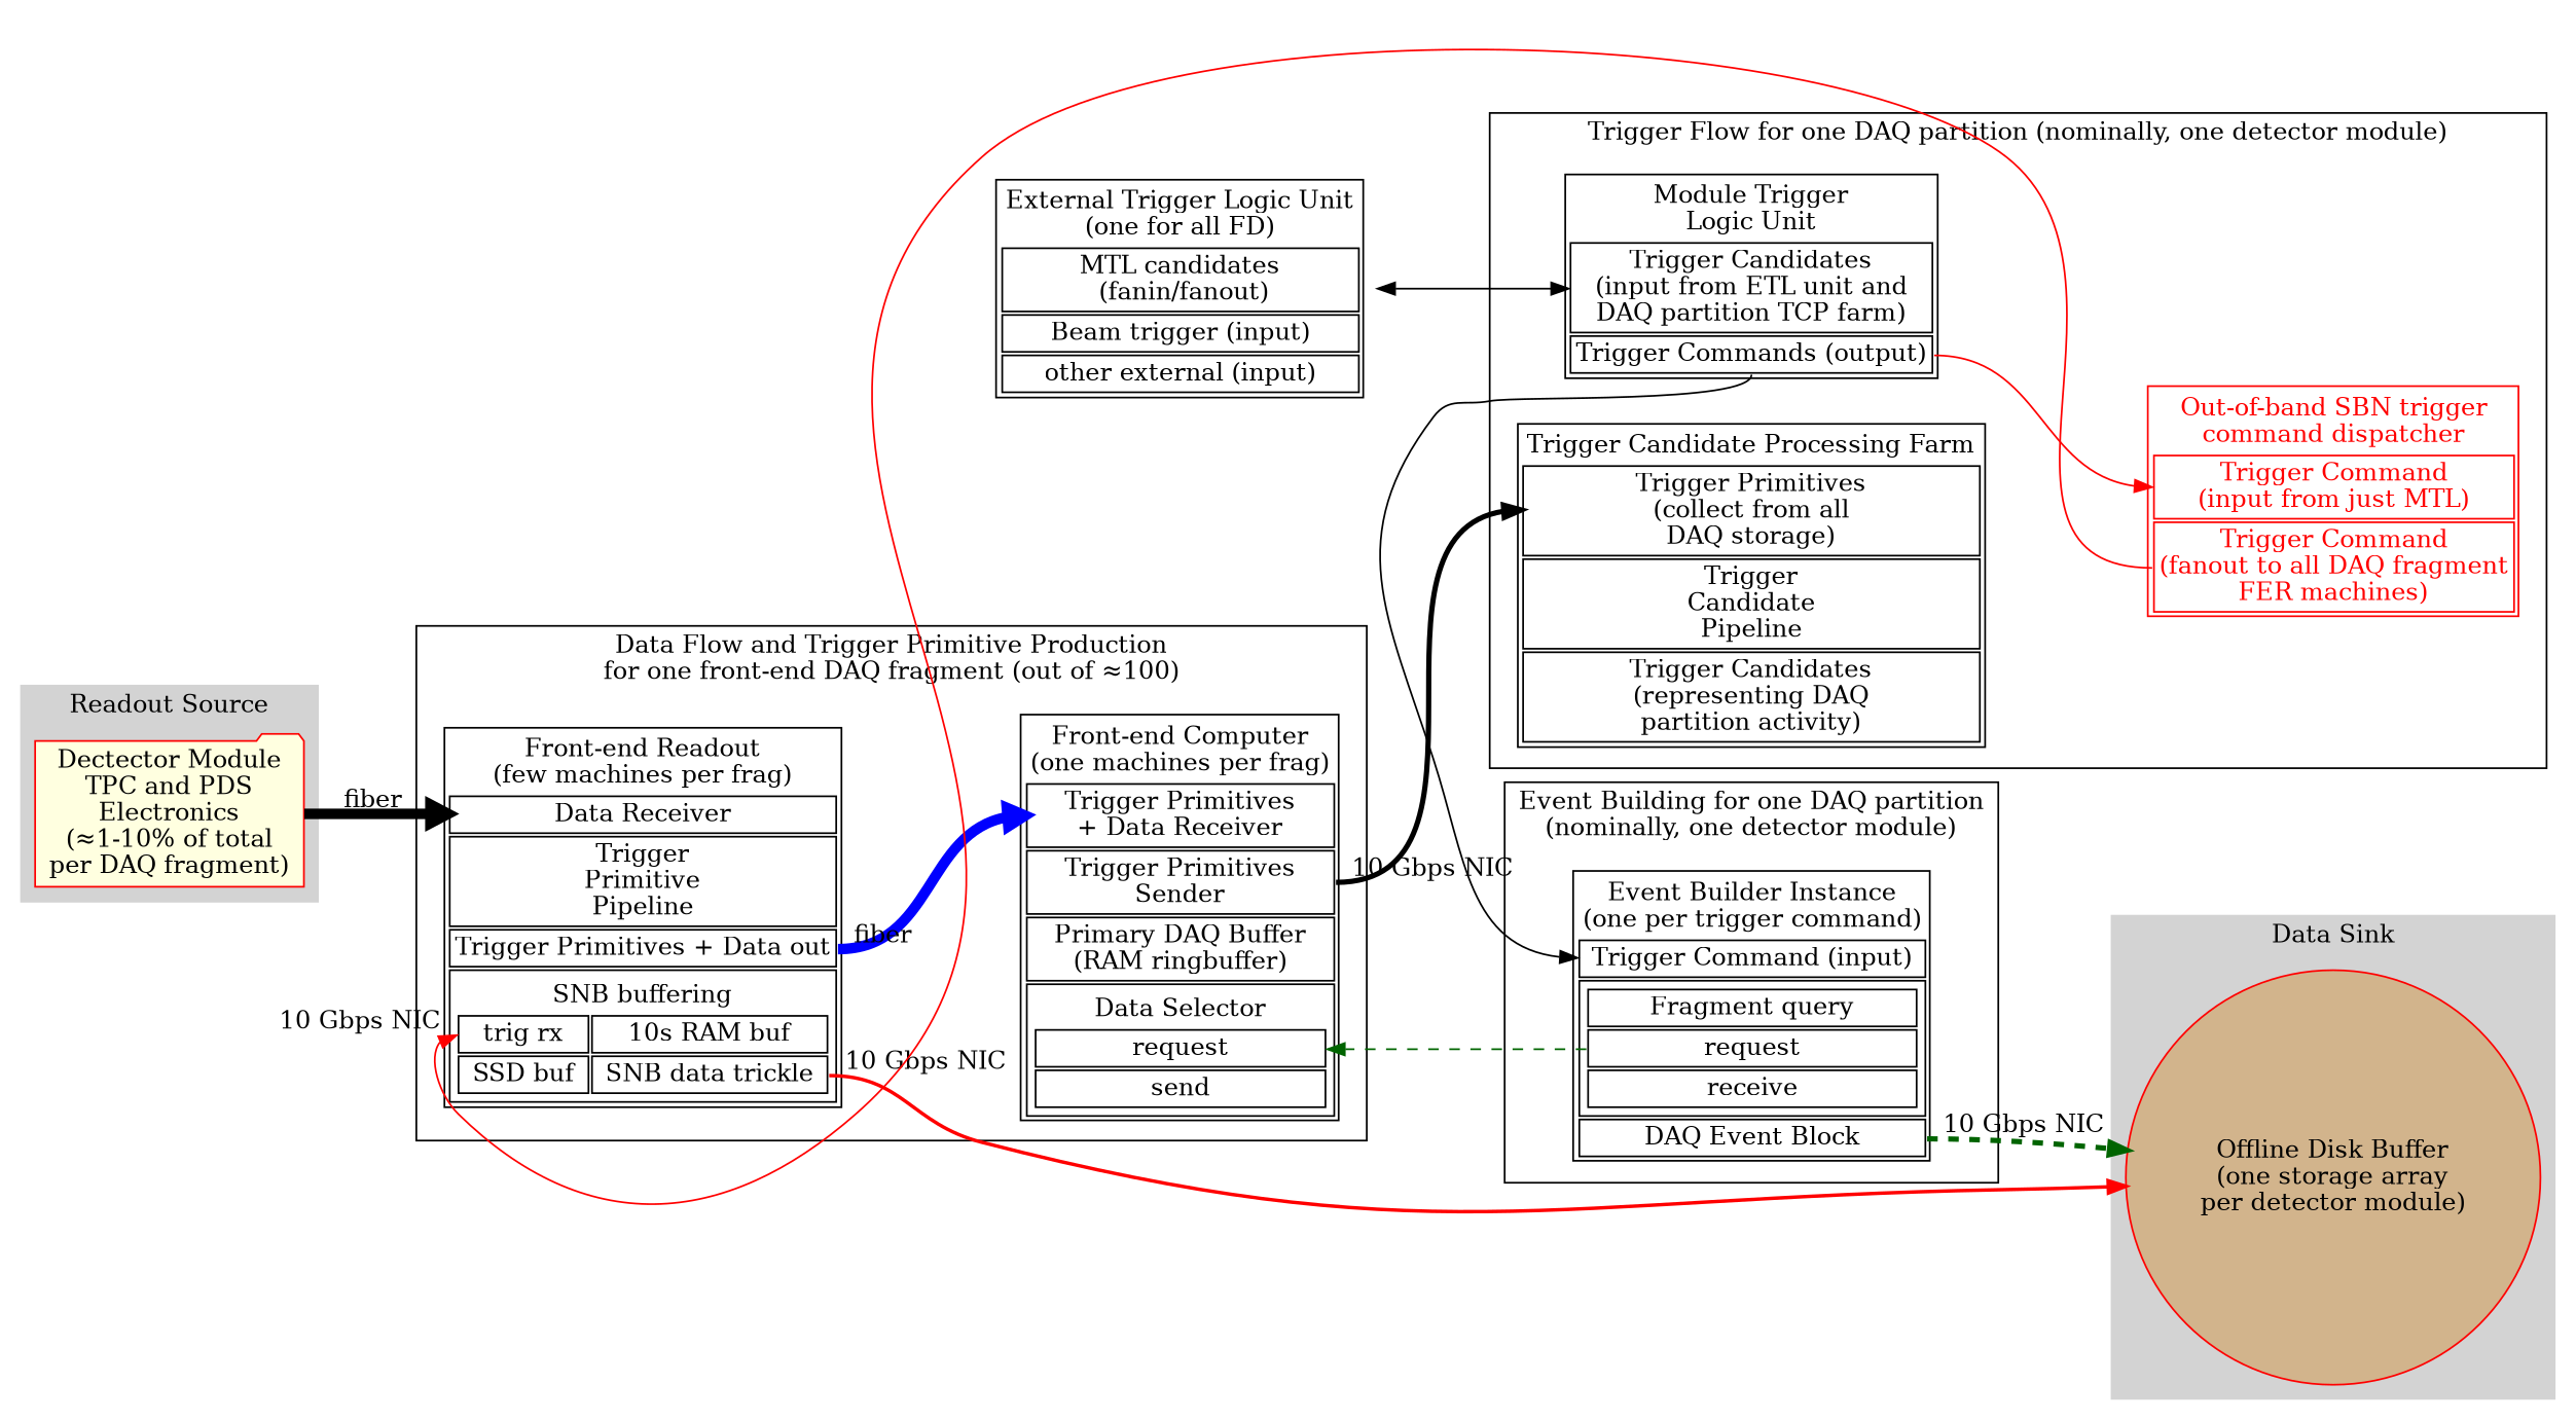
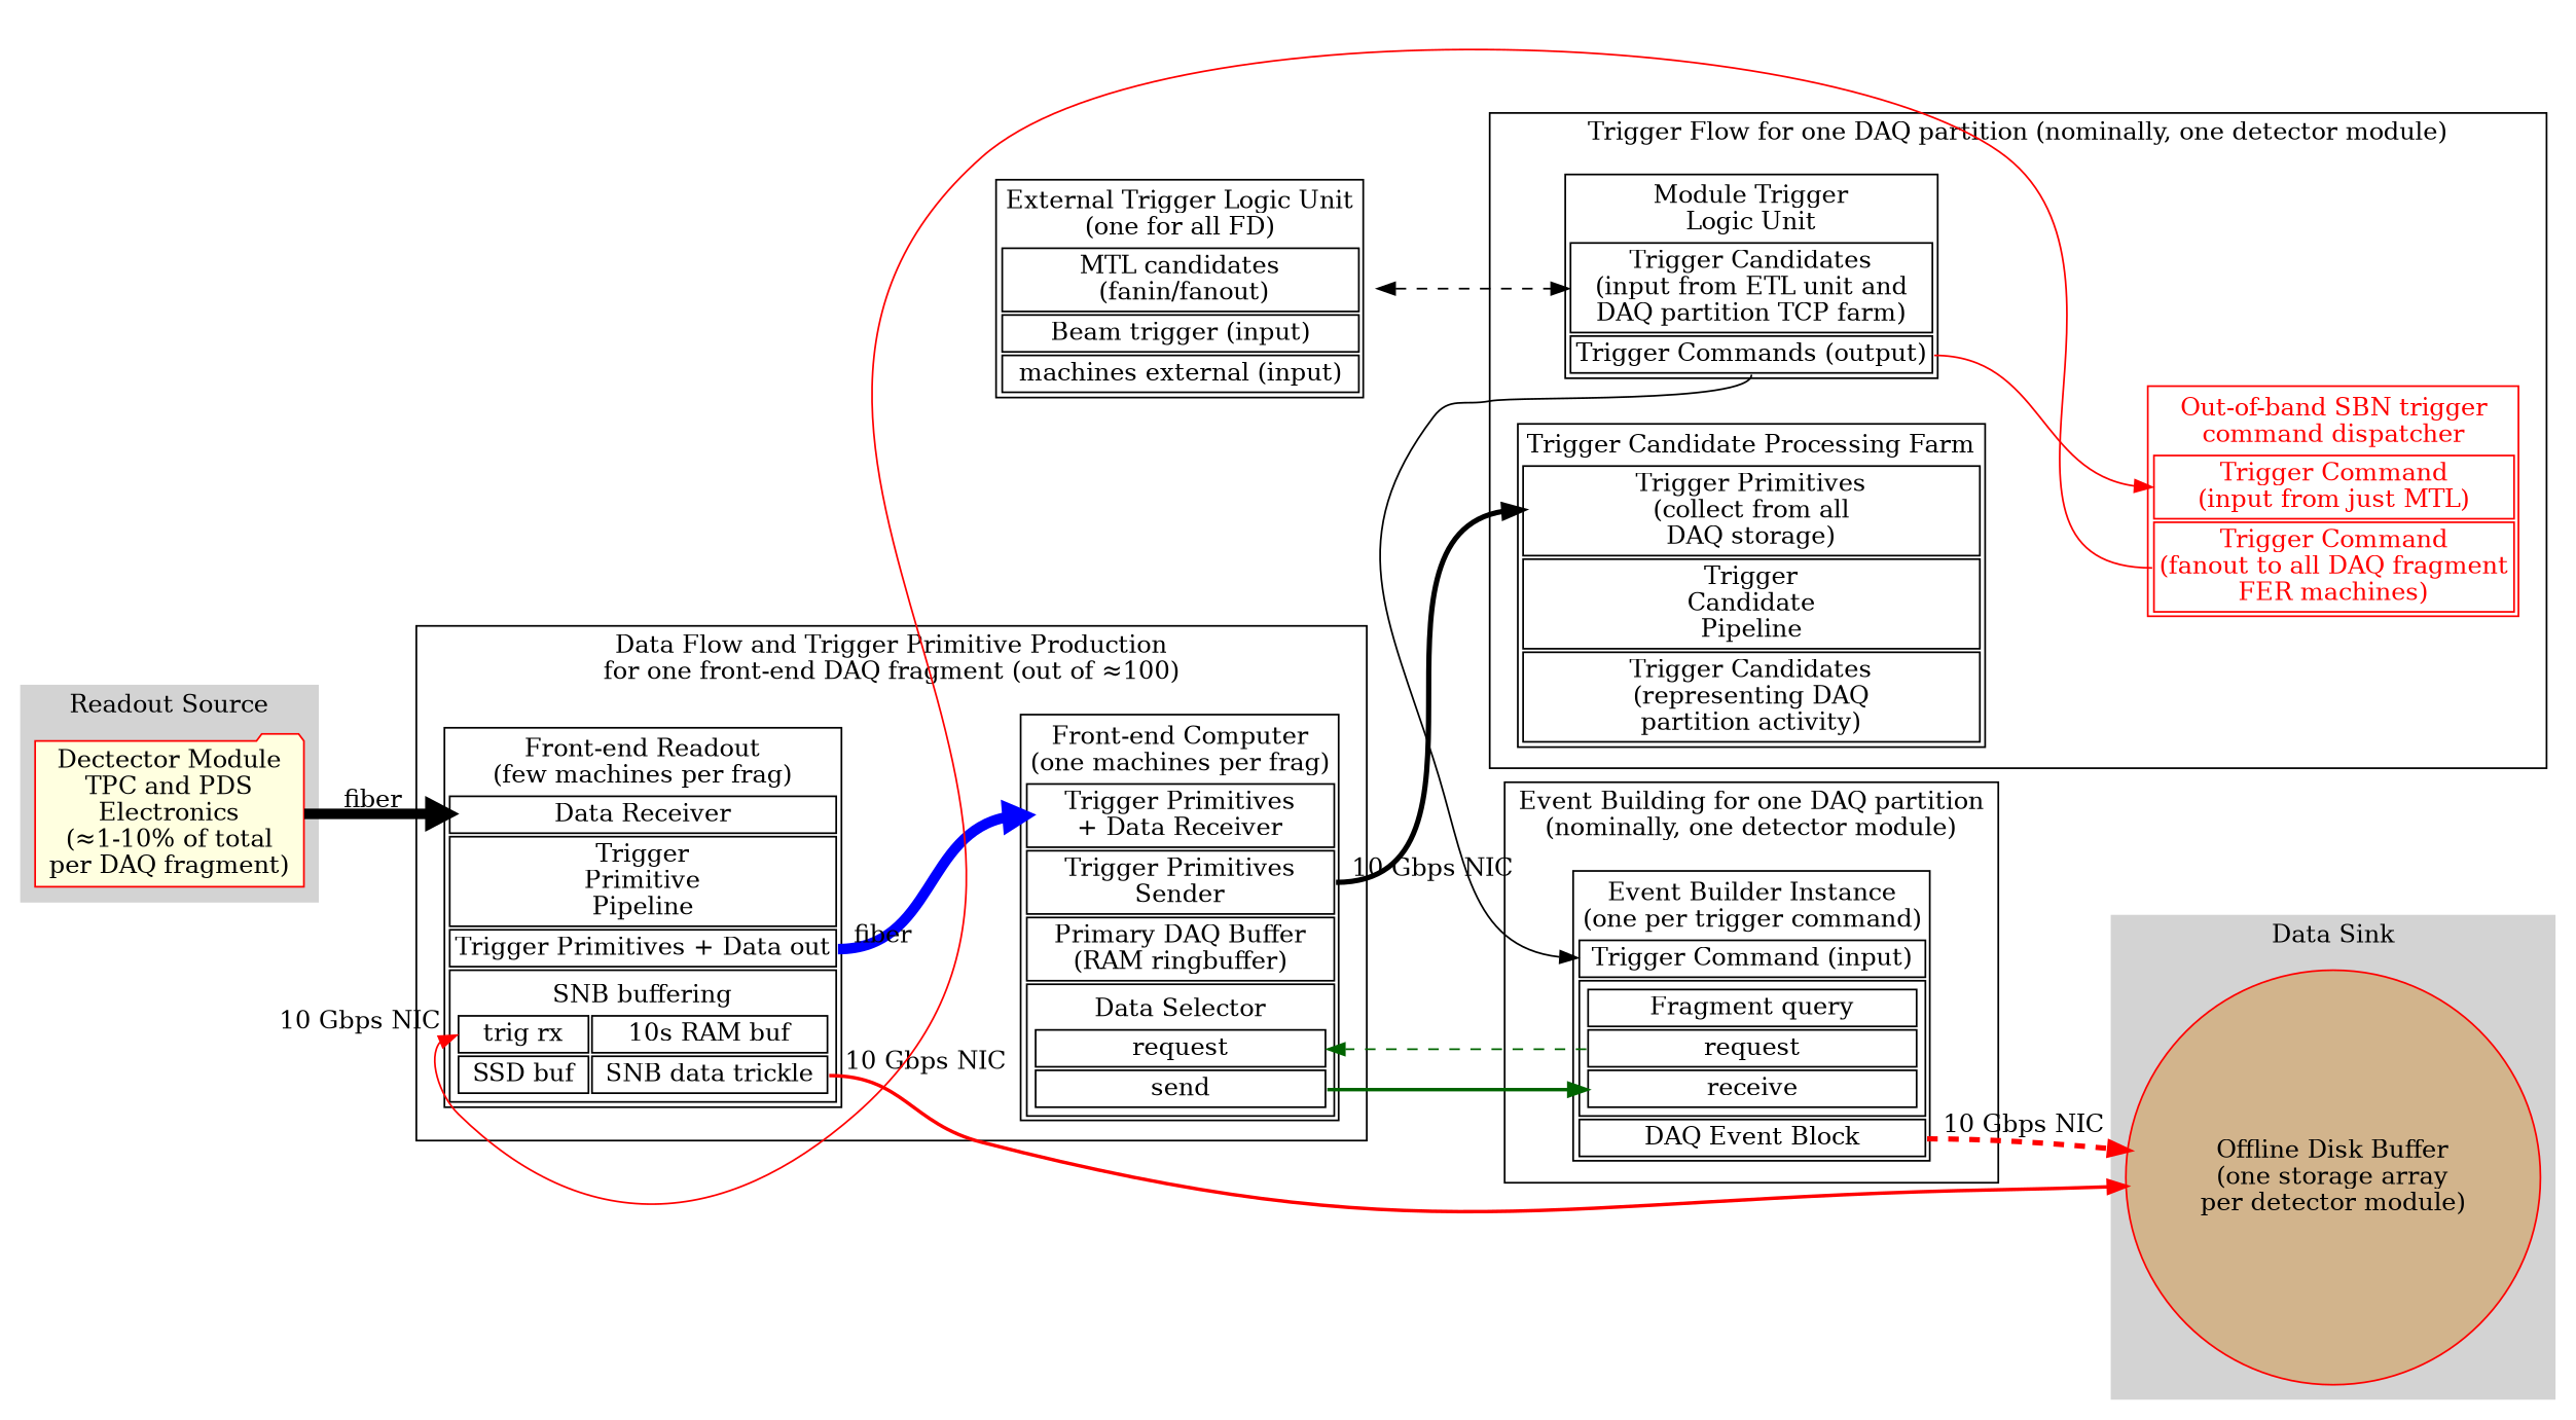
  digraph {
    rankdir=LR
    ranksep=1
    node [shape=none]
    edge [color=black headport=rx penwidth=1 style=bold tailport=tx]
    n1 [color=red fillcolor=lightyellow label="Dectector Module\nTPC and PDS\nElectronics\n(≈1-10% of total\nper DAQ fragment)" shape=folder style=filled]
    n2 [label=< <table border="1" cellborder="1"> <tr><td border="0">Front-end Readout<br/>(few machines per frag)</td></tr> <tr><td port="rx">Data Receiver</td></tr> <tr><td>Trigger<br/>Primitive<br/>Pipeline</td></tr> <tr><td port="tx">Trigger Primitives + Data out</td></tr> <tr><td> <table border="0" cellborder="1"> <tr><td border="0" colspan="2">SNB buffering</td></tr> <tr><td port="trigin">trig rx</td><td>10s RAM buf</td></tr> <tr><td>SSD buf</td><td port="snbout">SNB data trickle</td></tr> </table> </td></tr> </table> >]
    n3 [label=< <table border="1" cellborder="1"> <tr><td border="0">Front-end Computer<br/>(one machines per frag)</td></tr> <tr><td port="rx">Trigger Primitives<br/>+ Data Receiver</td></tr> <tr><td port="trigout">Trigger Primitives<br/>Sender</td></tr> <tr><td port="ring">Primary DAQ Buffer<br/>(RAM ringbuffer)</td></tr> <tr><td> <table border="0" cellborder="1"> <tr><td border="0">Data Selector</td></tr> <tr><td port="req">request</td></tr> <tr><td port="send">send</td></tr> </table> </td></tr> </table> >]
    n4 [label=< <table border="1" cellborder="1"> <tr><td border="0">Trigger Candidate Processing Farm<br/></td></tr> <tr><td port="rx">Trigger Primitives<br/>(collect from all<br/>DAQ storage)</td></tr> <tr><td>Trigger<br/>Candidate<br/>Pipeline</td></tr> <tr><td port="tx">Trigger Candidates<br/>(representing DAQ<br/>partition activity)</td></tr> </table>                     >]
    n5 [label=< <table border="1" cellborder="1"> <tr><td border="0">Module Trigger<br/>Logic Unit</td></tr> <tr><td port="rx">Trigger Candidates<br/>(input from ETL unit and<br/>DAQ partition TCP farm)</td></tr> <tr><td port="tx">Trigger Commands (output)</td></tr> </table>                     >]
    n6 [color=red fontcolor=red label=< <table border="1" cellborder="1"> <tr><td border="0">Out-of-band SBN trigger<br/>command dispatcher</td></tr> <tr><td port="rx">Trigger Command<br/>(input from just MTL)</td></tr> <tr><td port="tx">Trigger Command<br/>(fanout to all DAQ fragment<br/>FER machines)</td></tr> </table>                     >]
    n7 [color=red fillcolor=tan label="Offline Disk Buffer\n(one storage array\nper detector module)" shape=circle style=filled]
    n8 [label=< <table border="1" cellborder="1"> <tr><td border="0">Event Builder Instance<br/>(one per trigger command)</td></tr> <tr><td port="rx">Trigger Command (input)</td></tr> <tr><td> <table border="0" cellborder="1"> <tr><td >Fragment query</td></tr> <tr><td port="req">request</td></tr> <tr><td port="ret">receive</td></tr> </table> </td></tr> <tr><td port="tx">DAQ Event Block</td></tr> </table>                    >]
-   n9 [label=< <table border="1" cellborder="1"> <tr><td border="0">External Trigger Logic Unit<br/>(one for all FD)</td></tr> <tr><td port="fan">MTL candidates<br/> (fanin/fanout)</td></tr> <tr><td port="beam">Beam trigger (input)</td></tr> <tr><td port="etc">other external (input)</td></tr> </table> >]
+   n9 [label=< <table border="1" cellborder="1"> <tr><td border="0">External Trigger Logic Unit<br/>(one for all FD)</td></tr> <tr><td port="fan">MTL candidates<br/> (fanin/fanout)</td></tr> <tr><td port="beam">Beam trigger (input)</td></tr> <tr><td port="etc">machines external (input)</td></tr> </table> >]
    subgraph cluster_1 {
      color=lightgray
      label="Readout Source"
      style=filled
      n1
    }
    subgraph cluster_2 {
      label="Data Flow and Trigger Primitive Production\nfor one front-end DAQ fragment (out of ≈100)"
      n2
      n3
    }
    subgraph cluster_3 {
      label="Trigger Flow for one DAQ partition (nominally, one detector module)"
      n4
      n5
      n6
    }
    subgraph cluster_4 {
      color=lightgray
      label="Data Sink"
      style=filled
      n7
    }
    subgraph cluster_5 {
      label="Event Building for one DAQ partition\n(nominally, one detector module)"
      n8
    }
    n1 -> n2 [penwidth=6 style=solid taillabel="\n     fiber"]
    n2 -> n3 [color=blue penwidth=6 taillabel="  fiber"]
    n2 -> n7 [color=red penwidth=2 taillabel="  10 Gbps NIC" tailport=snbout]
    n3 -> n4 [penwidth=3 taillabel="  10 Gbps NIC" tailport=trigout]
+   n3 -> n8 [color=darkgreen headport=ret penwidth=2 tailport=send]
    n5 -> n6 [color=red style=solid weight=0.1]
    n5 -> n8
    n6 -> n2 [color=red headlabel="10 Gbps NIC  " headport=trigin weight=0.1]
    n8 -> n3 [color=darkgreen headport=req style=dashed tailport=req]
-   n8 -> n7 [color=darkgreen penwidth=3 style=dashed taillabel="  10 Gbps NIC"]
-   n9 -> n5 [dir=both style=solid tailport=rxtx]
+   n8 -> n7 [color=red penwidth=3 style=dashed taillabel="  10 Gbps NIC"]
+   n9 -> n5 [dir=both style=dashed tailport=rxtx]
  }
